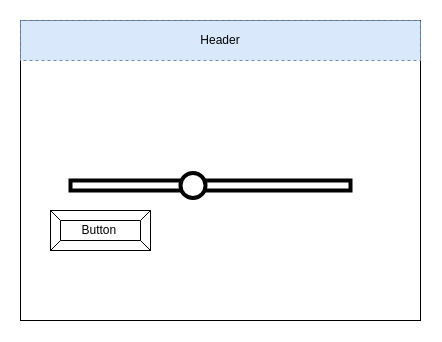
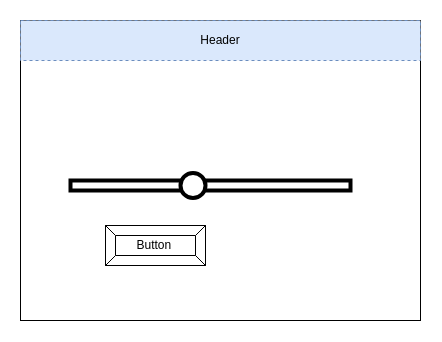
  <mxCell id="0" />
  <mxCell id="1" parent="0" />
  <mxCell id="2" value="" style="rounded=0;whiteSpace=wrap;html=1;" parent="1" vertex="1"><mxGeometry x="20" y="20" width="400" height="300" as="geometry" /></mxCell>
  <mxCell id="3" value="Header" style="rounded=0;whiteSpace=wrap;html=1;fillColor=#dae8fc;strokeColor=#6c8ebf;dashed=1;" parent="1" vertex="1"><mxGeometry x="20" y="20" width="400" height="40" as="geometry" /></mxCell>
- <mxCell id="4" value="Button&amp;nbsp;" style="labelPosition=center;verticalLabelPosition=middle;align=center;html=1;shape=mxgraph.basic.button;dx=10;" parent="1" vertex="1"><mxGeometry x="50" y="210" width="100" height="40" as="geometry" /></mxCell>
+ <mxCell id="4" value="Button&amp;nbsp;" style="labelPosition=center;verticalLabelPosition=middle;align=center;html=1;shape=mxgraph.basic.button;dx=10;" parent="1" vertex="1"><mxGeometry x="105" y="225" width="100" height="40" as="geometry" /></mxCell>
  <mxCell id="5" value="" style="rounded=0;whiteSpace=wrap;html=1;fontSize=14;strokeWidth=4;" vertex="1" parent="1"><mxGeometry x="70" y="180" width="280" height="10" as="geometry" /></mxCell>
  <mxCell id="6" value="" style="ellipse;whiteSpace=wrap;html=1;aspect=fixed;fontSize=14;strokeWidth=4;" vertex="1" parent="1"><mxGeometry x="180" y="172.5" width="25" height="25" as="geometry" /></mxCell>
